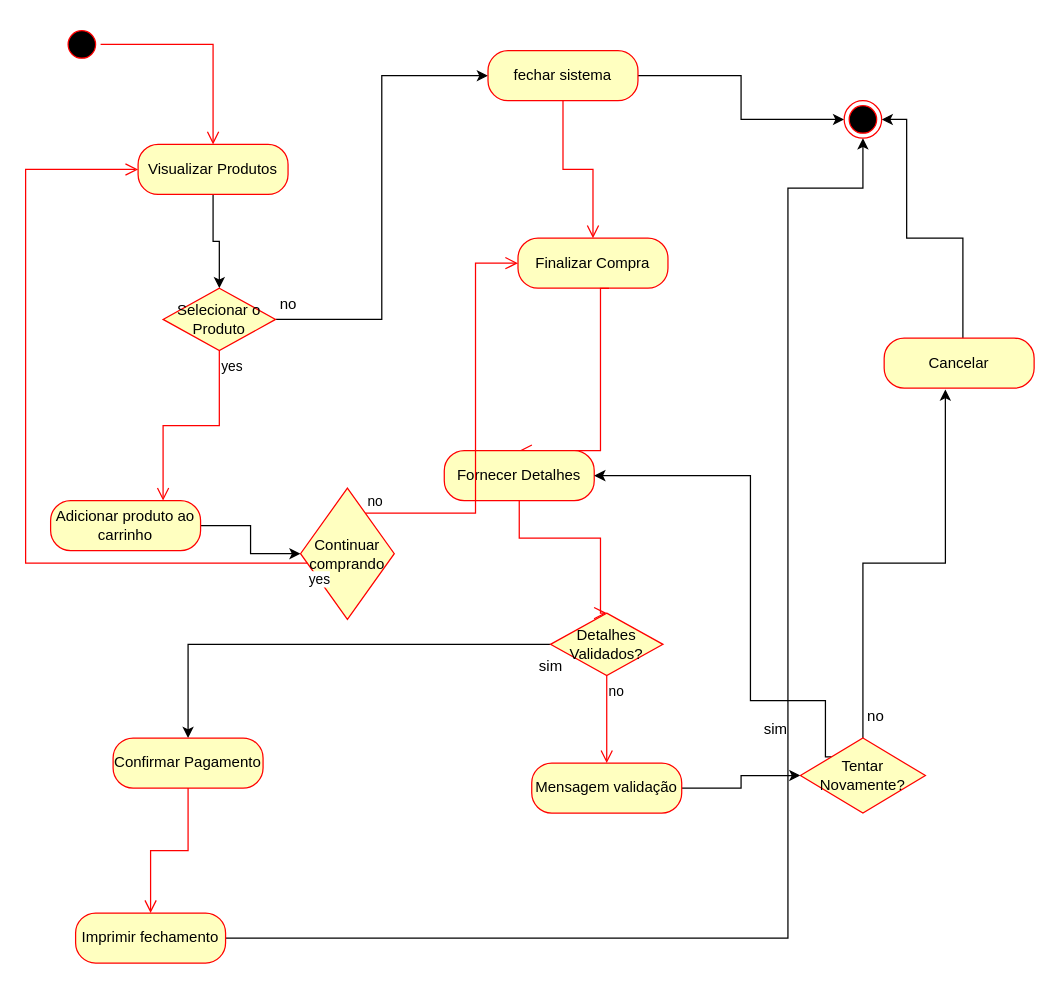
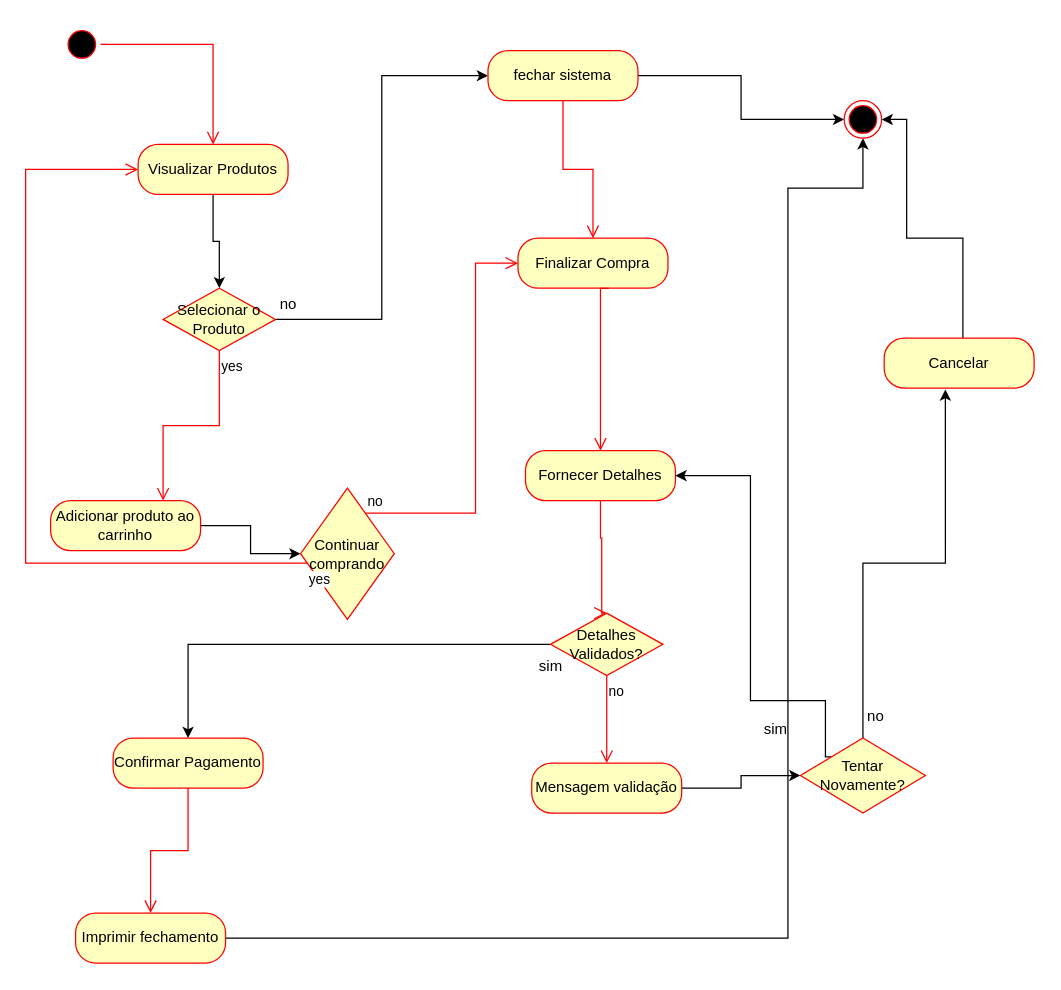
  <mxCell id="0" />
  <mxCell id="1" parent="0" />
  <mxCell id="2" value="" style="ellipse;html=1;shape=startState;fillColor=#000000;strokeColor=#ff0000;" parent="1" vertex="1"><mxGeometry x="50" y="20" width="30" height="30" as="geometry" /></mxCell>
  <mxCell id="3" value="" style="edgeStyle=orthogonalEdgeStyle;html=1;verticalAlign=bottom;endArrow=open;endSize=8;strokeColor=#ff0000;rounded=0;" parent="1" source="2" target="5" edge="1"><mxGeometry relative="1" as="geometry"><mxPoint x="170" y="100" as="targetPoint" /></mxGeometry></mxCell>
  <mxCell id="4" value="" style="edgeStyle=orthogonalEdgeStyle;rounded=0;orthogonalLoop=1;jettySize=auto;html=1;entryX=0.5;entryY=0;entryDx=0;entryDy=0;" parent="1" source="5" target="7" edge="1"><mxGeometry relative="1" as="geometry"><mxPoint x="170" y="225" as="targetPoint" /></mxGeometry></mxCell>
  <mxCell id="5" value="&lt;font style=&quot;vertical-align: inherit;&quot;&gt;&lt;font style=&quot;vertical-align: inherit;&quot;&gt;Visualizar Produtos&lt;/font&gt;&lt;/font&gt;" style="rounded=1;whiteSpace=wrap;html=1;arcSize=40;fontColor=#000000;fillColor=#ffffc0;strokeColor=#ff0000;" parent="1" vertex="1"><mxGeometry x="110" y="115" width="120" height="40" as="geometry" /></mxCell>
  <mxCell id="6" style="edgeStyle=orthogonalEdgeStyle;rounded=0;orthogonalLoop=1;jettySize=auto;html=1;entryX=0;entryY=0.5;entryDx=0;entryDy=0;" parent="1" source="7" target="12" edge="1"><mxGeometry relative="1" as="geometry" /></mxCell>
  <mxCell id="7" value="&lt;font style=&quot;vertical-align: inherit;&quot;&gt;&lt;font style=&quot;vertical-align: inherit;&quot;&gt;Selecionar o Produto&lt;/font&gt;&lt;/font&gt;" style="rhombus;whiteSpace=wrap;html=1;fontColor=#000000;fillColor=#ffffc0;strokeColor=#ff0000;" parent="1" vertex="1"><mxGeometry x="130" y="230" width="90" height="50" as="geometry" /></mxCell>
  <mxCell id="8" value="yes" style="edgeStyle=orthogonalEdgeStyle;html=1;align=left;verticalAlign=top;endArrow=open;endSize=8;strokeColor=#ff0000;rounded=0;entryX=0.75;entryY=0;entryDx=0;entryDy=0;" parent="1" source="7" target="10" edge="1"><mxGeometry x="-1" relative="1" as="geometry"><mxPoint x="130" y="390" as="targetPoint" /></mxGeometry></mxCell>
  <mxCell id="9" style="edgeStyle=orthogonalEdgeStyle;rounded=0;orthogonalLoop=1;jettySize=auto;html=1;" parent="1" source="10" target="18" edge="1"><mxGeometry relative="1" as="geometry" /></mxCell>
  <mxCell id="10" value="&lt;font style=&quot;vertical-align: inherit;&quot;&gt;&lt;font style=&quot;vertical-align: inherit;&quot;&gt;Adicionar produto ao carrinho&lt;/font&gt;&lt;/font&gt;" style="rounded=1;whiteSpace=wrap;html=1;arcSize=40;fontColor=#000000;fillColor=#ffffc0;strokeColor=#ff0000;" parent="1" vertex="1"><mxGeometry x="40" y="400" width="120" height="40" as="geometry" /></mxCell>
  <mxCell id="11" style="edgeStyle=orthogonalEdgeStyle;rounded=0;orthogonalLoop=1;jettySize=auto;html=1;exitX=1;exitY=0.5;exitDx=0;exitDy=0;" parent="1" source="12" target="35" edge="1"><mxGeometry relative="1" as="geometry" /></mxCell>
  <mxCell id="12" value="&lt;font style=&quot;vertical-align: inherit;&quot;&gt;&lt;font style=&quot;vertical-align: inherit;&quot;&gt;fechar sistema&lt;/font&gt;&lt;/font&gt;" style="rounded=1;whiteSpace=wrap;html=1;arcSize=40;fontColor=#000000;fillColor=#ffffc0;strokeColor=#ff0000;" parent="1" vertex="1"><mxGeometry x="390" y="40" width="120" height="40" as="geometry" /></mxCell>
  <mxCell id="13" value="" style="edgeStyle=orthogonalEdgeStyle;html=1;verticalAlign=bottom;endArrow=open;endSize=8;strokeColor=#ff0000;rounded=0;entryX=0.5;entryY=0;entryDx=0;entryDy=0;" parent="1" source="12" target="14" edge="1"><mxGeometry relative="1" as="geometry"><mxPoint x="450" y="140" as="targetPoint" /></mxGeometry></mxCell>
  <mxCell id="14" value="&lt;font style=&quot;vertical-align: inherit;&quot;&gt;&lt;font style=&quot;vertical-align: inherit;&quot;&gt;Finalizar Compra&lt;/font&gt;&lt;/font&gt;" style="rounded=1;whiteSpace=wrap;html=1;arcSize=40;fontColor=#000000;fillColor=#ffffc0;strokeColor=#ff0000;" parent="1" vertex="1"><mxGeometry x="414" y="190" width="120" height="40" as="geometry" /></mxCell>
  <mxCell id="15" value="" style="edgeStyle=orthogonalEdgeStyle;html=1;verticalAlign=bottom;endArrow=open;endSize=8;strokeColor=#ff0000;rounded=0;entryX=0.5;entryY=0;entryDx=0;entryDy=0;exitX=0.607;exitY=1.006;exitDx=0;exitDy=0;exitPerimeter=0;" parent="1" source="14" target="16" edge="1"><mxGeometry relative="1" as="geometry"><mxPoint x="474" y="290" as="targetPoint" /><Array as="points"><mxPoint x="480" y="230" /></Array></mxGeometry></mxCell>
- <mxCell id="16" value="&lt;font style=&quot;vertical-align: inherit;&quot;&gt;&lt;font style=&quot;vertical-align: inherit;&quot;&gt;Fornecer Detalhes&lt;/font&gt;&lt;/font&gt;" style="rounded=1;whiteSpace=wrap;html=1;arcSize=40;fontColor=#000000;fillColor=#ffffc0;strokeColor=#ff0000;" parent="1" vertex="1"><mxGeometry x="355" y="360" width="120" height="40" as="geometry" /></mxCell>
+ <mxCell id="16" value="&lt;font style=&quot;vertical-align: inherit;&quot;&gt;&lt;font style=&quot;vertical-align: inherit;&quot;&gt;Fornecer Detalhes&lt;/font&gt;&lt;/font&gt;" style="rounded=1;whiteSpace=wrap;html=1;arcSize=40;fontColor=#000000;fillColor=#ffffc0;strokeColor=#ff0000;" parent="1" vertex="1"><mxGeometry x="420" y="360" width="120" height="40" as="geometry" /></mxCell>
  <mxCell id="17" value="" style="edgeStyle=orthogonalEdgeStyle;html=1;verticalAlign=bottom;endArrow=open;endSize=8;strokeColor=#ff0000;rounded=0;entryX=0.5;entryY=0;entryDx=0;entryDy=0;" parent="1" source="16" target="22" edge="1"><mxGeometry relative="1" as="geometry"><mxPoint x="480" y="460" as="targetPoint" /><Array as="points"><mxPoint x="480" y="430" /><mxPoint x="481" y="490" /></Array></mxGeometry></mxCell>
  <mxCell id="18" value="&lt;font style=&quot;vertical-align: inherit;&quot;&gt;&lt;font style=&quot;vertical-align: inherit;&quot;&gt;Continuar comprando&lt;br&gt;&lt;/font&gt;&lt;/font&gt;" style="rhombus;whiteSpace=wrap;html=1;fontColor=#000000;fillColor=#ffffc0;strokeColor=#ff0000;" parent="1" vertex="1"><mxGeometry x="240" y="390" width="75" height="105" as="geometry" /></mxCell>
  <mxCell id="19" value="no" style="edgeStyle=orthogonalEdgeStyle;html=1;align=left;verticalAlign=bottom;endArrow=open;endSize=8;strokeColor=#ff0000;rounded=0;" parent="1" source="18" edge="1" target="14"><mxGeometry x="-1" relative="1" as="geometry"><mxPoint x="380" y="300" as="targetPoint" /><Array as="points"><mxPoint x="380" y="410" /><mxPoint x="380" y="210" /></Array></mxGeometry></mxCell>
  <mxCell id="20" value="yes" style="edgeStyle=orthogonalEdgeStyle;html=1;align=left;verticalAlign=top;endArrow=open;endSize=8;strokeColor=#ff0000;rounded=0;entryX=0;entryY=0.5;entryDx=0;entryDy=0;" parent="1" source="18" target="5" edge="1"><mxGeometry x="-1" relative="1" as="geometry"><mxPoint x="280" y="490" as="targetPoint" /><Array as="points"><mxPoint x="20" y="450" /><mxPoint x="20" y="135" /></Array></mxGeometry></mxCell>
  <mxCell id="21" style="edgeStyle=orthogonalEdgeStyle;rounded=0;orthogonalLoop=1;jettySize=auto;html=1;" parent="1" source="22" target="31" edge="1"><mxGeometry relative="1" as="geometry" /></mxCell>
  <mxCell id="22" value="&lt;font style=&quot;vertical-align: inherit;&quot;&gt;&lt;font style=&quot;vertical-align: inherit;&quot;&gt;&lt;font style=&quot;vertical-align: inherit;&quot;&gt;&lt;font style=&quot;vertical-align: inherit;&quot;&gt;Detalhes Validados?&lt;/font&gt;&lt;/font&gt;&lt;/font&gt;&lt;/font&gt;" style="rhombus;whiteSpace=wrap;html=1;fontColor=#000000;fillColor=#ffffc0;strokeColor=#ff0000;" parent="1" vertex="1"><mxGeometry x="440" y="490" width="90" height="50" as="geometry" /></mxCell>
  <mxCell id="23" value="&lt;font style=&quot;vertical-align: inherit;&quot;&gt;&lt;font style=&quot;vertical-align: inherit;&quot;&gt;no&lt;/font&gt;&lt;/font&gt;" style="edgeStyle=orthogonalEdgeStyle;html=1;align=left;verticalAlign=top;endArrow=open;endSize=8;strokeColor=#ff0000;rounded=0;entryX=0.5;entryY=0;entryDx=0;entryDy=0;" parent="1" source="22" edge="1" target="25"><mxGeometry x="-1" relative="1" as="geometry"><mxPoint x="480" y="590" as="targetPoint" /></mxGeometry></mxCell>
  <mxCell id="24" style="edgeStyle=orthogonalEdgeStyle;rounded=0;orthogonalLoop=1;jettySize=auto;html=1;entryX=0;entryY=0.5;entryDx=0;entryDy=0;" parent="1" source="25" target="28" edge="1"><mxGeometry relative="1" as="geometry" /></mxCell>
  <mxCell id="25" value="&lt;font style=&quot;vertical-align: inherit;&quot;&gt;&lt;font style=&quot;vertical-align: inherit;&quot;&gt;Mensagem validação&lt;/font&gt;&lt;/font&gt;" style="rounded=1;whiteSpace=wrap;html=1;arcSize=40;fontColor=#000000;fillColor=#ffffc0;strokeColor=#ff0000;" parent="1" vertex="1"><mxGeometry x="425" y="610" width="120" height="40" as="geometry" /></mxCell>
  <mxCell id="26" style="edgeStyle=orthogonalEdgeStyle;rounded=0;orthogonalLoop=1;jettySize=auto;html=1;entryX=0.408;entryY=1.025;entryDx=0;entryDy=0;entryPerimeter=0;" parent="1" source="28" target="30" edge="1"><mxGeometry relative="1" as="geometry" /></mxCell>
  <mxCell id="27" style="edgeStyle=orthogonalEdgeStyle;rounded=0;orthogonalLoop=1;jettySize=auto;html=1;entryX=1;entryY=0.5;entryDx=0;entryDy=0;exitX=0;exitY=0;exitDx=0;exitDy=0;" parent="1" source="28" target="16" edge="1"><mxGeometry relative="1" as="geometry"><Array as="points"><mxPoint x="660" y="605" /><mxPoint x="660" y="560" /><mxPoint x="600" y="560" /><mxPoint x="600" y="380" /></Array></mxGeometry></mxCell>
  <mxCell id="28" value="&lt;font style=&quot;vertical-align: inherit;&quot;&gt;&lt;font style=&quot;vertical-align: inherit;&quot;&gt;Tentar Novamente?&lt;/font&gt;&lt;/font&gt;" style="rhombus;whiteSpace=wrap;html=1;fontColor=#000000;fillColor=#ffffc0;strokeColor=#ff0000;" parent="1" vertex="1"><mxGeometry x="640" y="590" width="100" height="60" as="geometry" /></mxCell>
  <mxCell id="29" style="edgeStyle=orthogonalEdgeStyle;rounded=0;orthogonalLoop=1;jettySize=auto;html=1;entryX=1;entryY=0.5;entryDx=0;entryDy=0;" parent="1" source="30" target="35" edge="1"><mxGeometry relative="1" as="geometry"><Array as="points"><mxPoint x="770" y="190" /><mxPoint x="725" y="190" /><mxPoint x="725" y="95" /></Array></mxGeometry></mxCell>
  <mxCell id="30" value="&lt;font style=&quot;vertical-align: inherit;&quot;&gt;&lt;font style=&quot;vertical-align: inherit;&quot;&gt;Cancelar&lt;/font&gt;&lt;/font&gt;" style="rounded=1;whiteSpace=wrap;html=1;arcSize=40;fontColor=#000000;fillColor=#ffffc0;strokeColor=#ff0000;" parent="1" vertex="1"><mxGeometry x="707" y="270" width="120" height="40" as="geometry" /></mxCell>
  <mxCell id="31" value="&lt;font style=&quot;vertical-align: inherit;&quot;&gt;&lt;font style=&quot;vertical-align: inherit;&quot;&gt;Confirmar Pagamento&lt;/font&gt;&lt;/font&gt;" style="rounded=1;whiteSpace=wrap;html=1;arcSize=40;fontColor=#000000;fillColor=#ffffc0;strokeColor=#ff0000;" parent="1" vertex="1"><mxGeometry x="90" y="590" width="120" height="40" as="geometry" /></mxCell>
  <mxCell id="32" value="" style="edgeStyle=orthogonalEdgeStyle;html=1;verticalAlign=bottom;endArrow=open;endSize=8;strokeColor=#ff0000;rounded=0;entryX=0.5;entryY=0;entryDx=0;entryDy=0;" parent="1" source="31" target="34" edge="1"><mxGeometry relative="1" as="geometry"><mxPoint x="150" y="690" as="targetPoint" /></mxGeometry></mxCell>
  <mxCell id="33" style="edgeStyle=orthogonalEdgeStyle;rounded=0;orthogonalLoop=1;jettySize=auto;html=1;entryX=0.5;entryY=1;entryDx=0;entryDy=0;" parent="1" source="34" target="35" edge="1"><mxGeometry relative="1" as="geometry"><Array as="points"><mxPoint x="630" y="750" /><mxPoint x="630" y="150" /><mxPoint x="690" y="150" /></Array></mxGeometry></mxCell>
  <mxCell id="34" value="&lt;font style=&quot;vertical-align: inherit;&quot;&gt;&lt;font style=&quot;vertical-align: inherit;&quot;&gt;Imprimir fechamento&lt;/font&gt;&lt;/font&gt;" style="rounded=1;whiteSpace=wrap;html=1;arcSize=40;fontColor=#000000;fillColor=#ffffc0;strokeColor=#ff0000;" parent="1" vertex="1"><mxGeometry x="60" y="730" width="120" height="40" as="geometry" /></mxCell>
  <mxCell id="35" value="" style="ellipse;html=1;shape=endState;fillColor=#000000;strokeColor=#ff0000;" parent="1" vertex="1"><mxGeometry x="675" y="80" width="30" height="30" as="geometry" /></mxCell>
  <mxCell id="36" value="&lt;font style=&quot;vertical-align: inherit;&quot;&gt;&lt;font style=&quot;vertical-align: inherit;&quot;&gt;no&lt;/font&gt;&lt;/font&gt;" style="text;html=1;align=center;verticalAlign=middle;resizable=0;points=[];autosize=1;strokeColor=none;fillColor=none;" parent="1" vertex="1"><mxGeometry x="210" y="228" width="40" height="30" as="geometry" /></mxCell>
  <mxCell id="37" value="&lt;font style=&quot;vertical-align: inherit;&quot;&gt;&lt;font style=&quot;vertical-align: inherit;&quot;&gt;no&lt;/font&gt;&lt;/font&gt;" style="text;html=1;align=center;verticalAlign=middle;resizable=0;points=[];autosize=1;strokeColor=none;fillColor=none;" parent="1" vertex="1"><mxGeometry x="680" y="558" width="40" height="30" as="geometry" /></mxCell>
  <mxCell id="38" value="&lt;font style=&quot;vertical-align: inherit;&quot;&gt;&lt;font style=&quot;vertical-align: inherit;&quot;&gt;sim&lt;/font&gt;&lt;/font&gt;" style="text;html=1;align=center;verticalAlign=middle;resizable=0;points=[];autosize=1;strokeColor=none;fillColor=none;" parent="1" vertex="1"><mxGeometry x="600" y="568" width="40" height="30" as="geometry" /></mxCell>
  <mxCell id="39" value="&lt;font style=&quot;vertical-align: inherit;&quot;&gt;&lt;font style=&quot;vertical-align: inherit;&quot;&gt;sim&lt;/font&gt;&lt;/font&gt;" style="text;html=1;align=center;verticalAlign=middle;resizable=0;points=[];autosize=1;strokeColor=none;fillColor=none;" parent="1" vertex="1"><mxGeometry x="420" y="518" width="40" height="30" as="geometry" /></mxCell>
